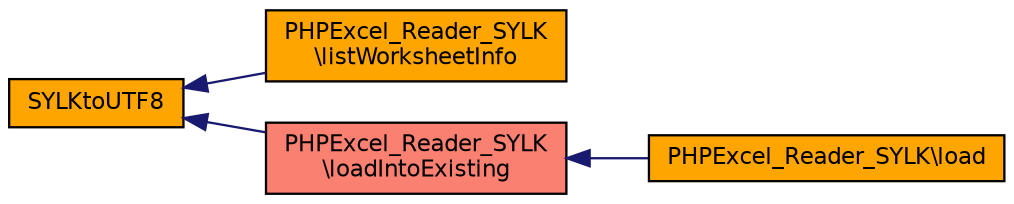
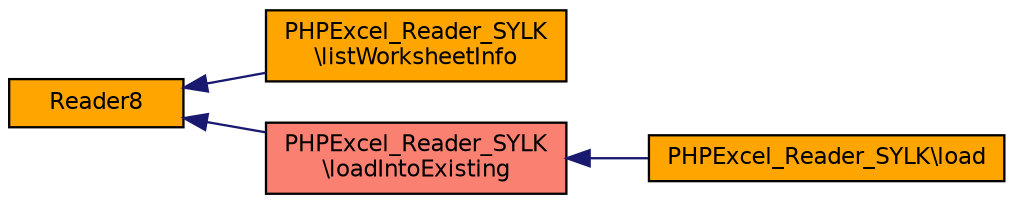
  digraph {
    rankdir=LR
    node [color=black fillcolor=orange fontname=Helvetica fontsize=10 shape=record style=filled]
    edge [color=midnightblue dir=back fontname=Helvetica fontsize=10 labelfontname=Helvetica labelfontsize=10 style=solid]
-   n1 [fontcolor=black height=0.2 label=SYLKtoUTF8 width=0.4]
+   n1 [fontcolor=black height=0.2 label=Reader8 width=0.4]
    n2 [height=0.2 label="PHPExcel_Reader_SYLK\l\\listWorksheetInfo" width=0.4]
    n3 [fillcolor=salmon height=0.2 label="PHPExcel_Reader_SYLK\l\\loadIntoExisting" width=0.4]
    n4 [height=0.2 label="PHPExcel_Reader_SYLK\\load" width=0.4]
    n1 -> n2
    n1 -> n3
    n3 -> n4
  }
